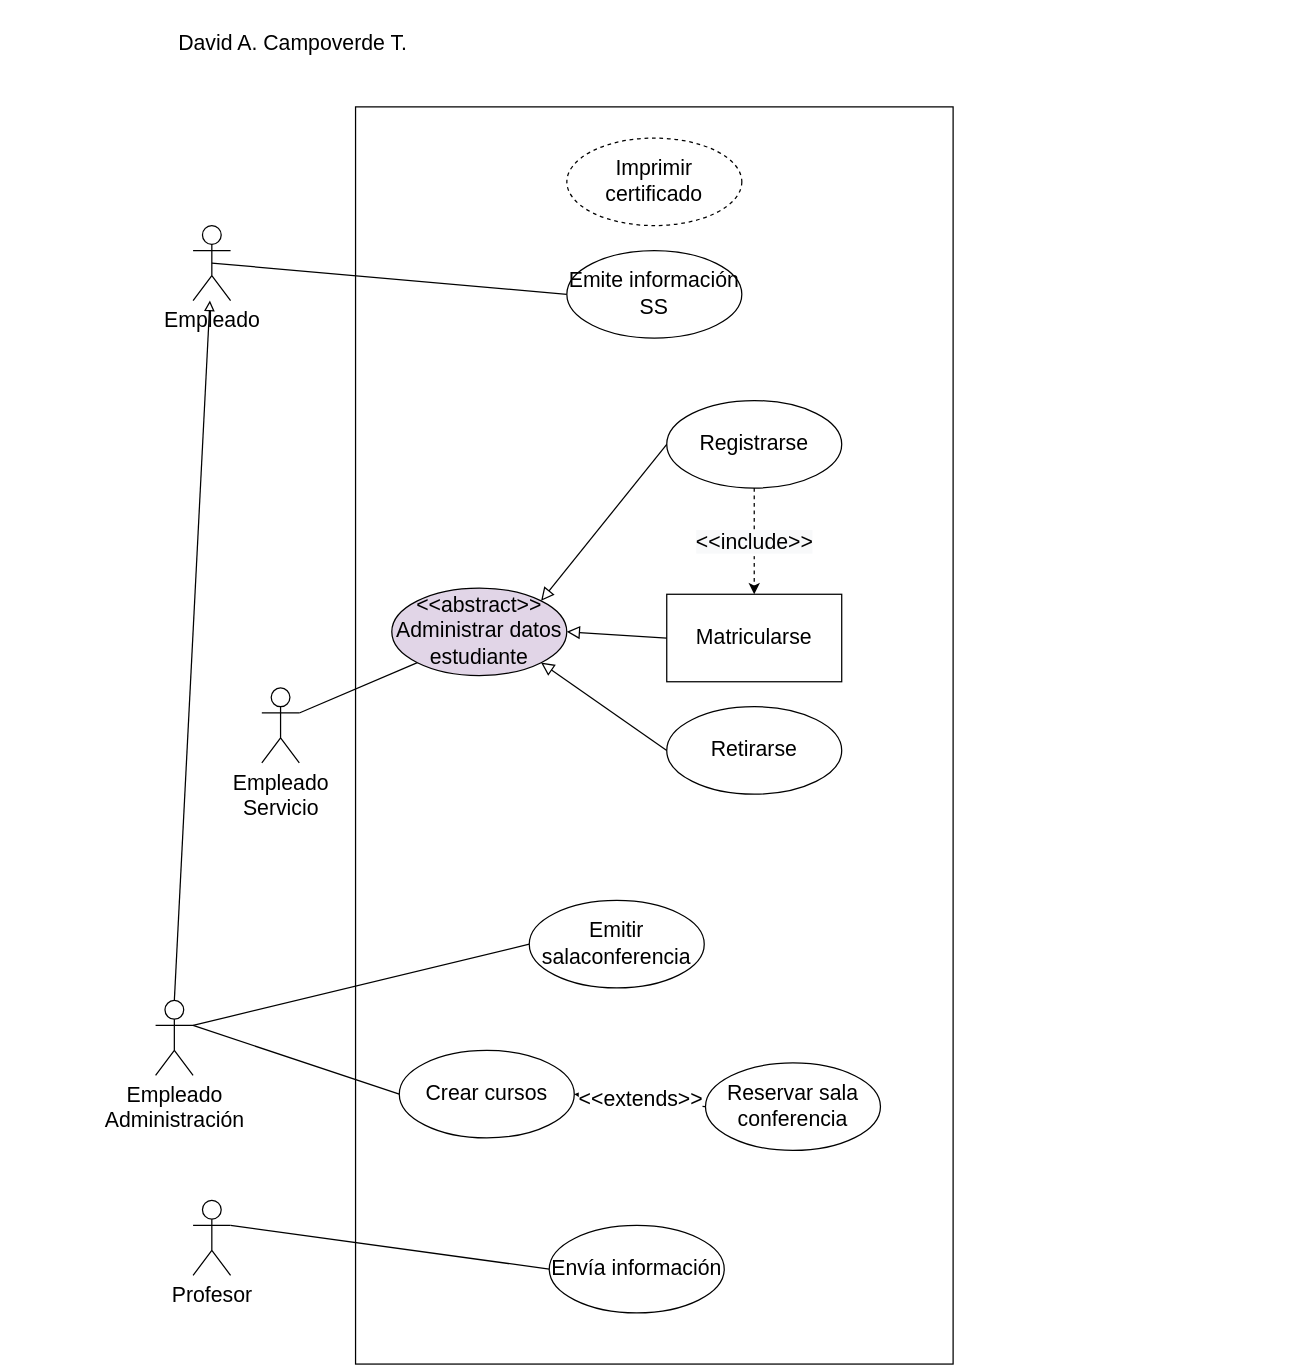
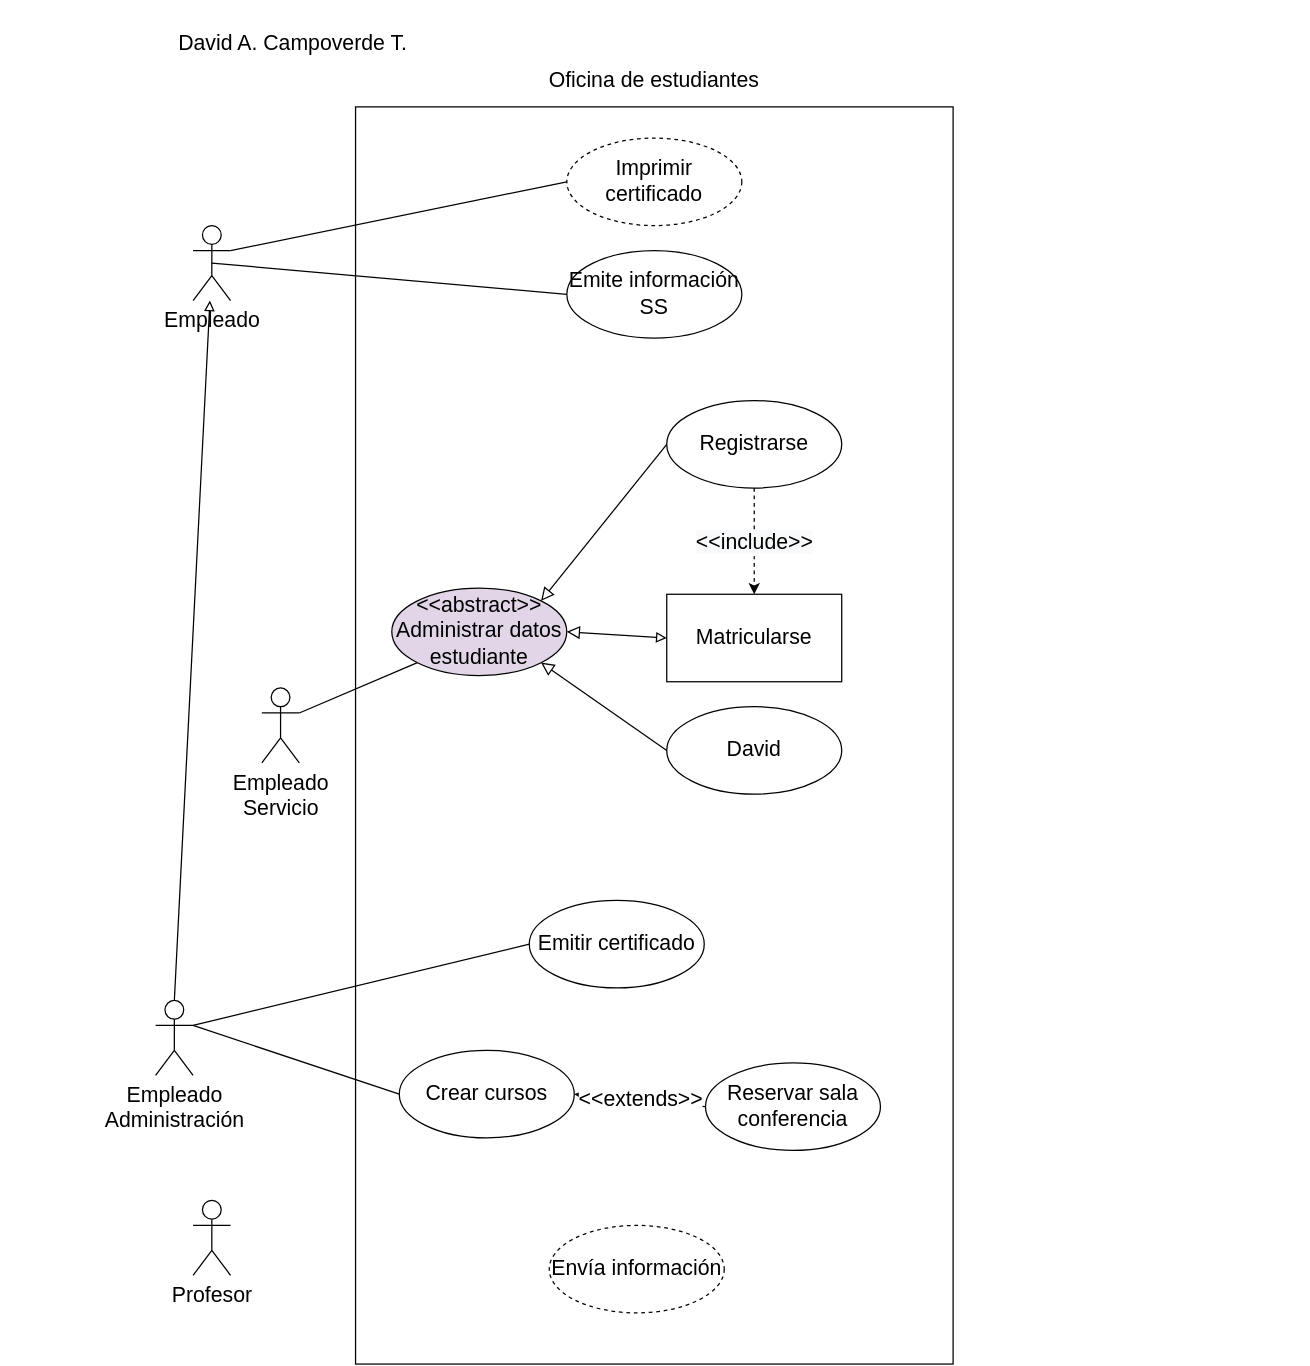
  <mxCell id="0" />
  <mxCell id="1" parent="0" />
  <mxCell id="2" value="" style="rounded=0;whiteSpace=wrap;html=1;strokeWidth=1;fontSize=17;rotation=90;" vertex="1" parent="1"><mxGeometry x="20" y="348.91" width="1005.93" height="478.13" as="geometry" /></mxCell>
- <mxCell id="3" style="edgeStyle=none;rounded=0;orthogonalLoop=1;jettySize=auto;html=1;exitX=1;exitY=0.333;exitDx=0;exitDy=0;exitPerimeter=0;entryX=0;entryY=0.5;entryDx=0;entryDy=0;strokeWidth=1;fontSize=17;endArrow=none;endFill=0;" edge="1" parent="1" source="4" target="23"><mxGeometry relative="1" as="geometry" /></mxCell>
  <mxCell id="4" value="Profesor" style="shape=umlActor;verticalLabelPosition=bottom;verticalAlign=top;html=1;fontSize=17;" vertex="1" parent="1"><mxGeometry x="153.9" y="960" width="30" height="60" as="geometry" /></mxCell>
+ <mxCell id="5" style="edgeStyle=none;rounded=0;orthogonalLoop=1;jettySize=auto;html=1;exitX=1;exitY=0.333;exitDx=0;exitDy=0;exitPerimeter=0;entryX=0;entryY=0.5;entryDx=0;entryDy=0;strokeWidth=1;fontSize=17;startArrow=none;startFill=0;endArrow=none;endFill=0;startSize=8;endSize=6;sourcePerimeterSpacing=0;targetPerimeterSpacing=0;" edge="1" parent="1" source="7" target="17"><mxGeometry relative="1" as="geometry" /></mxCell>
  <mxCell id="6" style="edgeStyle=none;rounded=0;orthogonalLoop=1;jettySize=auto;html=1;exitX=0.5;exitY=0.5;exitDx=0;exitDy=0;exitPerimeter=0;entryX=0;entryY=0.5;entryDx=0;entryDy=0;strokeWidth=1;fontSize=17;startArrow=none;startFill=0;endArrow=none;endFill=0;startSize=8;endSize=6;sourcePerimeterSpacing=0;targetPerimeterSpacing=0;" edge="1" parent="1" source="7" target="22"><mxGeometry relative="1" as="geometry" /></mxCell>
  <mxCell id="7" value="Empleado" style="shape=umlActor;verticalLabelPosition=bottom;verticalAlign=top;html=1;fontSize=17;" vertex="1" parent="1"><mxGeometry x="153.9" y="180" width="30" height="60" as="geometry" /></mxCell>
  <mxCell id="8" style="rounded=0;orthogonalLoop=1;jettySize=auto;html=1;exitX=0.5;exitY=0;exitDx=0;exitDy=0;exitPerimeter=0;fontSize=17;endArrow=block;endFill=0;" edge="1" parent="1" source="11" target="7"><mxGeometry relative="1" as="geometry" /></mxCell>
  <mxCell id="9" style="edgeStyle=none;rounded=0;orthogonalLoop=1;jettySize=auto;html=1;exitX=1;exitY=0.333;exitDx=0;exitDy=0;exitPerimeter=0;entryX=0;entryY=0.5;entryDx=0;entryDy=0;strokeWidth=1;fontSize=17;startArrow=none;startFill=0;endArrow=none;endFill=0;startSize=8;endSize=6;sourcePerimeterSpacing=0;targetPerimeterSpacing=0;" edge="1" parent="1" source="11" target="24"><mxGeometry relative="1" as="geometry" /></mxCell>
  <mxCell id="10" style="edgeStyle=none;rounded=0;orthogonalLoop=1;jettySize=auto;html=1;exitX=1;exitY=0.333;exitDx=0;exitDy=0;exitPerimeter=0;entryX=0;entryY=0.5;entryDx=0;entryDy=0;strokeWidth=1;fontSize=17;startArrow=none;startFill=0;endArrow=none;endFill=0;startSize=8;endSize=6;sourcePerimeterSpacing=0;targetPerimeterSpacing=0;" edge="1" parent="1" source="11" target="28"><mxGeometry relative="1" as="geometry" /></mxCell>
  <mxCell id="11" value="Empleado&lt;br style=&quot;font-size: 17px;&quot;&gt;Administración" style="shape=umlActor;verticalLabelPosition=bottom;verticalAlign=top;html=1;fontSize=17;" vertex="1" parent="1"><mxGeometry x="123.9" y="800" width="30" height="60" as="geometry" /></mxCell>
  <mxCell id="12" style="edgeStyle=none;rounded=0;orthogonalLoop=1;jettySize=auto;html=1;exitX=1;exitY=0.333;exitDx=0;exitDy=0;exitPerimeter=0;entryX=0;entryY=1;entryDx=0;entryDy=0;strokeWidth=1;fontSize=17;endArrow=none;endFill=0;" edge="1" parent="1" source="13" target="21"><mxGeometry relative="1" as="geometry" /></mxCell>
  <mxCell id="13" value="Empleado&lt;br style=&quot;font-size: 17px;&quot;&gt;Servicio" style="shape=umlActor;verticalLabelPosition=bottom;verticalAlign=top;html=1;fontSize=17;" vertex="1" parent="1"><mxGeometry x="208.9" y="550" width="30" height="60" as="geometry" /></mxCell>
  <mxCell id="14" value="Registrarse" style="ellipse;whiteSpace=wrap;html=1;fontSize=17;" vertex="1" parent="1"><mxGeometry x="532.9" y="320" width="140" height="70" as="geometry" /></mxCell>
  <mxCell id="15" value="Matricularse" style="whiteSpace=wrap;html=1;fontSize=17;rounded=0;" vertex="1" parent="1"><mxGeometry x="532.9" y="475" width="140" height="70" as="geometry" /></mxCell>
- <mxCell id="16" value="Retirarse" style="ellipse;whiteSpace=wrap;html=1;fontSize=17;" vertex="1" parent="1"><mxGeometry x="532.9" y="565" width="140" height="70" as="geometry" /></mxCell>
+ <mxCell id="16" value="David" style="ellipse;whiteSpace=wrap;html=1;fontSize=17;" vertex="1" parent="1"><mxGeometry x="532.9" y="565" width="140" height="70" as="geometry" /></mxCell>
  <mxCell id="17" value="Imprimir&lt;br style=&quot;font-size: 17px;&quot;&gt;certificado" style="ellipse;whiteSpace=wrap;html=1;fontSize=17;dashed=1;" vertex="1" parent="1"><mxGeometry x="452.97" y="110" width="140" height="70" as="geometry" /></mxCell>
  <mxCell id="18" style="edgeStyle=none;rounded=0;orthogonalLoop=1;jettySize=auto;html=1;exitX=1;exitY=0;exitDx=0;exitDy=0;strokeWidth=1;fontSize=17;endArrow=none;endFill=0;entryX=0;entryY=0.5;entryDx=0;entryDy=0;startArrow=block;startFill=0;startSize=8;" edge="1" parent="1" source="21" target="14"><mxGeometry relative="1" as="geometry" /></mxCell>
- <mxCell id="19" style="edgeStyle=none;rounded=0;orthogonalLoop=1;jettySize=auto;html=1;exitX=1;exitY=0.5;exitDx=0;exitDy=0;entryX=0;entryY=0.5;entryDx=0;entryDy=0;strokeWidth=1;fontSize=17;endArrow=none;endFill=0;startArrow=block;startFill=0;startSize=8;" edge="1" parent="1" source="21" target="15"><mxGeometry relative="1" as="geometry" /></mxCell>
+ <mxCell id="19" style="edgeStyle=none;rounded=0;orthogonalLoop=1;jettySize=auto;html=1;exitX=1;exitY=0.5;exitDx=0;exitDy=0;entryX=0;entryY=0.5;entryDx=0;entryDy=0;strokeWidth=1;fontSize=17;endArrow=block;endFill=0;startArrow=block;startFill=0;startSize=8;" edge="1" parent="1" source="21" target="15"><mxGeometry relative="1" as="geometry" /></mxCell>
  <mxCell id="20" style="edgeStyle=none;rounded=0;orthogonalLoop=1;jettySize=auto;html=1;exitX=1;exitY=1;exitDx=0;exitDy=0;entryX=0;entryY=0.5;entryDx=0;entryDy=0;strokeWidth=1;fontSize=17;endArrow=none;endFill=0;startArrow=block;startFill=0;targetPerimeterSpacing=0;sourcePerimeterSpacing=0;endSize=6;startSize=8;" edge="1" parent="1" source="21" target="16"><mxGeometry relative="1" as="geometry" /></mxCell>
  <mxCell id="21" value="&amp;lt;&amp;lt;abstract&amp;gt;&amp;gt;&lt;br style=&quot;font-size: 17px;&quot;&gt;Administrar datos&lt;br style=&quot;font-size: 17px;&quot;&gt;estudiante" style="ellipse;whiteSpace=wrap;html=1;fontSize=17;fillColor=#e1d5e7;" vertex="1" parent="1"><mxGeometry x="312.9" y="470" width="140" height="70" as="geometry" /></mxCell>
  <mxCell id="22" value="Emite información&lt;br&gt;SS" style="ellipse;whiteSpace=wrap;html=1;fontSize=17;" vertex="1" parent="1"><mxGeometry x="452.97" y="200" width="140" height="70" as="geometry" /></mxCell>
- <mxCell id="23" value="Envía información" style="ellipse;whiteSpace=wrap;html=1;fontSize=17;" vertex="1" parent="1"><mxGeometry x="438.9" y="980" width="140" height="70" as="geometry" /></mxCell>
+ <mxCell id="23" value="Envía información" style="ellipse;whiteSpace=wrap;html=1;fontSize=17;dashed=1;" vertex="1" parent="1"><mxGeometry x="438.9" y="980" width="140" height="70" as="geometry" /></mxCell>
  <mxCell id="24" value="Crear cursos" style="ellipse;whiteSpace=wrap;html=1;fontSize=17;" vertex="1" parent="1"><mxGeometry x="318.9" y="840" width="140" height="70" as="geometry" /></mxCell>
  <mxCell id="25" value="Reservar sala&lt;br style=&quot;font-size: 17px;&quot;&gt;conferencia" style="ellipse;whiteSpace=wrap;html=1;fontSize=17;" vertex="1" parent="1"><mxGeometry x="563.9" y="850" width="140" height="70" as="geometry" /></mxCell>
  <mxCell id="26" value="" style="endArrow=classic;html=1;rounded=0;dashed=1;strokeWidth=1;fontSize=17;startSize=8;endSize=6;sourcePerimeterSpacing=0;targetPerimeterSpacing=0;exitX=0.5;exitY=1;exitDx=0;exitDy=0;entryX=0.5;entryY=0;entryDx=0;entryDy=0;" edge="1" parent="1" source="14" target="15"><mxGeometry relative="1" as="geometry"><mxPoint x="558.9" y="320" as="sourcePoint" /><mxPoint x="658.9" y="320" as="targetPoint" /></mxGeometry></mxCell>
  <mxCell id="27" value="&lt;span style=&quot;background-color: rgb(248, 249, 250); font-size: 17px;&quot;&gt;&amp;lt;&amp;lt;include&amp;gt;&amp;gt;&lt;/span&gt;" style="edgeLabel;resizable=0;html=1;align=center;verticalAlign=middle;strokeWidth=1;fontSize=17;" connectable="0" vertex="1" parent="26"><mxGeometry relative="1" as="geometry" /></mxCell>
- <mxCell id="28" value="Emitir salaconferencia" style="ellipse;whiteSpace=wrap;html=1;fontSize=17;" vertex="1" parent="1"><mxGeometry x="422.9" y="720" width="140" height="70" as="geometry" /></mxCell>
+ <mxCell id="28" value="Emitir certificado" style="ellipse;whiteSpace=wrap;html=1;fontSize=17;" vertex="1" parent="1"><mxGeometry x="422.9" y="720" width="140" height="70" as="geometry" /></mxCell>
  <mxCell id="29" value="" style="endArrow=classic;html=1;rounded=0;strokeWidth=1;fontSize=17;startSize=8;endSize=6;sourcePerimeterSpacing=0;targetPerimeterSpacing=0;exitX=0;exitY=0.5;exitDx=0;exitDy=0;entryX=1;entryY=0.5;entryDx=0;entryDy=0;dashed=1;" edge="1" parent="1" source="25" target="24"><mxGeometry relative="1" as="geometry"><mxPoint x="492.97" y="810" as="sourcePoint" /><mxPoint x="592.97" y="810" as="targetPoint" /></mxGeometry></mxCell>
  <mxCell id="30" value="&amp;lt;&amp;lt;extends&amp;gt;&amp;gt;" style="edgeLabel;resizable=0;html=1;align=center;verticalAlign=middle;strokeWidth=1;fontSize=17;" connectable="0" vertex="1" parent="29"><mxGeometry relative="1" as="geometry" /></mxCell>
+ <mxCell id="31" value="Oficina de estudiantes" style="text;html=1;strokeColor=none;fillColor=none;align=center;verticalAlign=middle;whiteSpace=wrap;rounded=0;strokeWidth=1;fontSize=17;" vertex="1" parent="1"><mxGeometry x="412.97" y="50" width="220" height="30" as="geometry" /></mxCell>
  <mxCell id="32" value="David A. Campoverde T." style="text;html=1;strokeColor=none;fillColor=none;align=center;verticalAlign=middle;whiteSpace=wrap;rounded=0;strokeWidth=1;fontSize=17;" vertex="1" parent="1"><mxGeometry x="123.9" y="20" width="220" height="30" as="geometry" /></mxCell>
